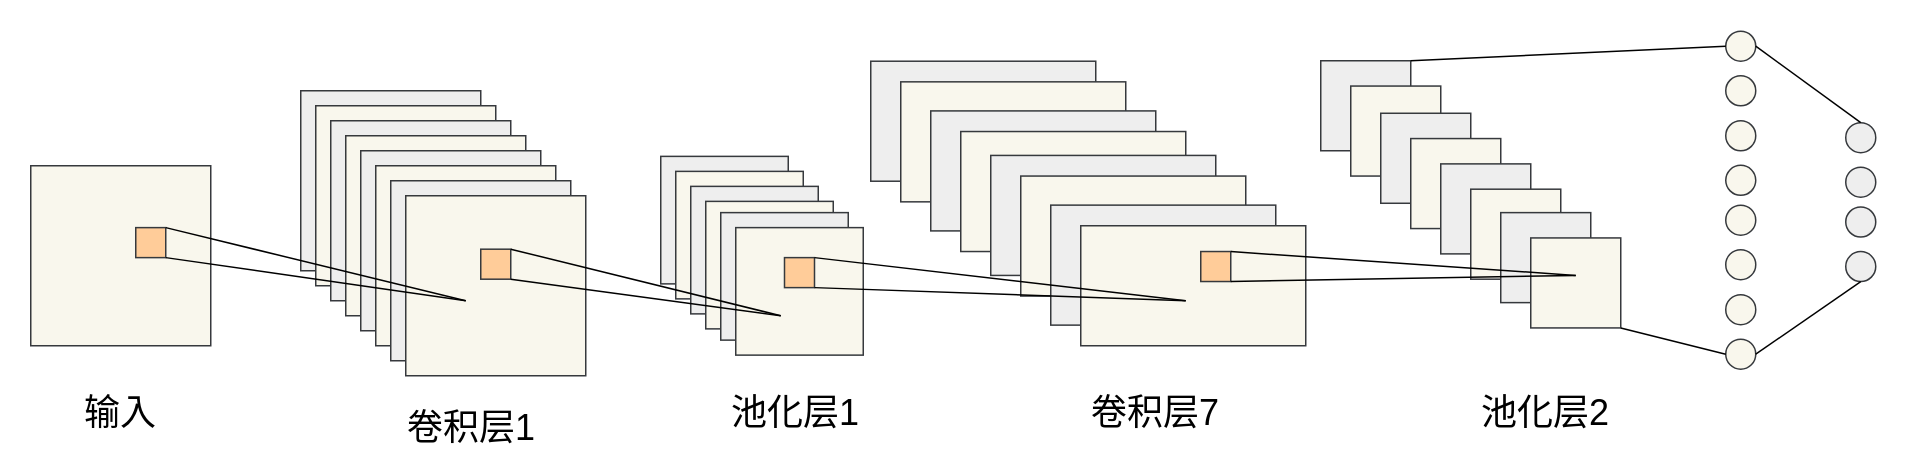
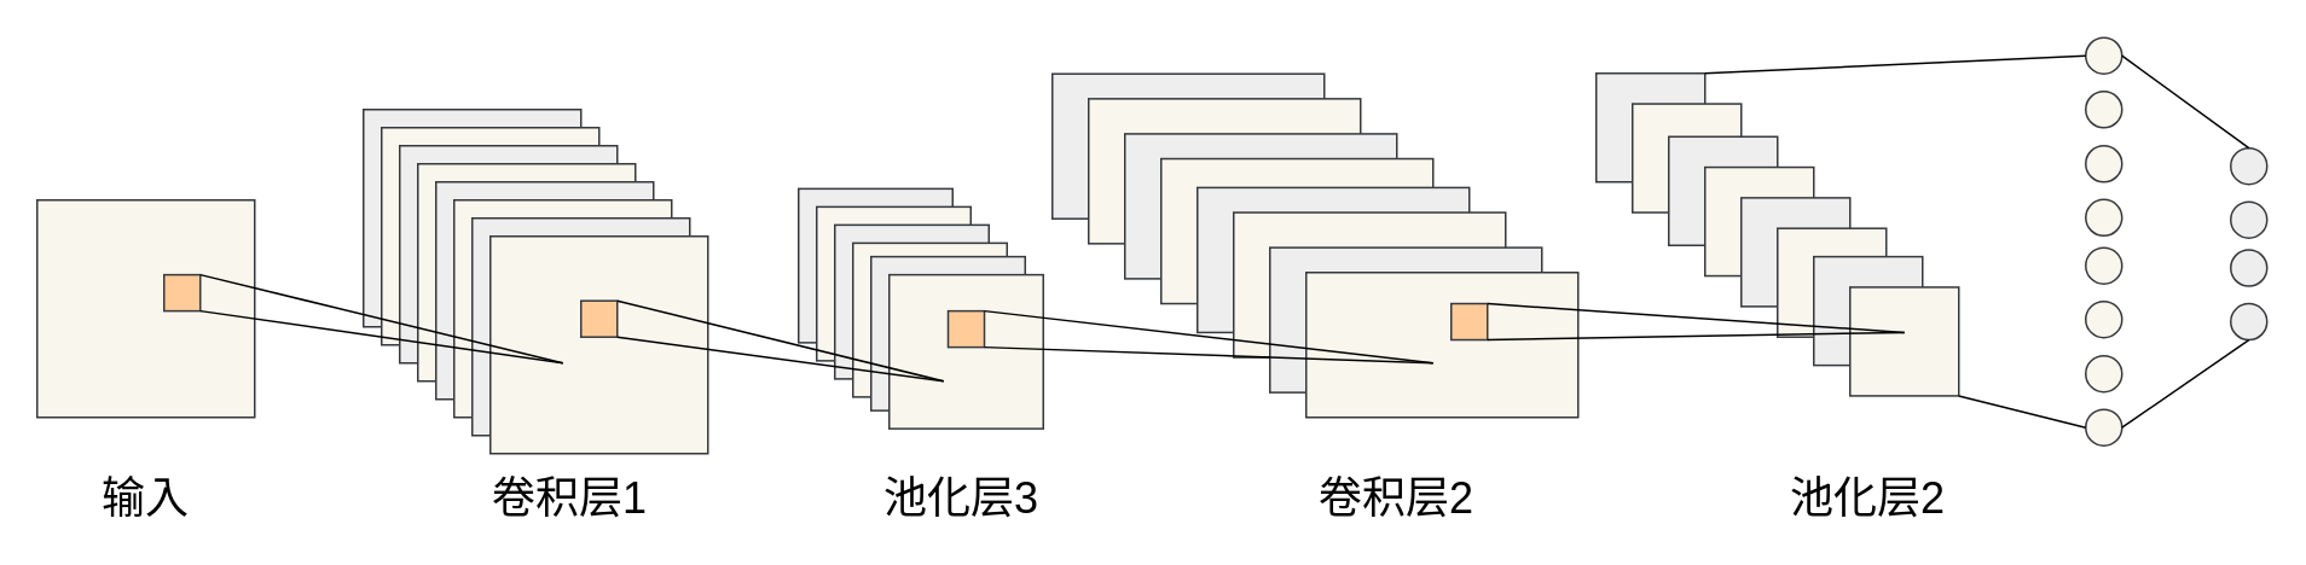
  <mxCell id="0" />
  <mxCell id="1" parent="0" />
  <mxCell id="2" value="" style="whiteSpace=wrap;html=1;aspect=fixed;fillColor=#f9f7ed;strokeColor=#36393d;" vertex="1" parent="1"><mxGeometry x="20" y="110" width="120" height="120" as="geometry" /></mxCell>
  <mxCell id="3" value="" style="whiteSpace=wrap;html=1;aspect=fixed;fillColor=#eeeeee;strokeColor=#36393d;" vertex="1" parent="1"><mxGeometry x="200" y="60" width="120" height="120" as="geometry" /></mxCell>
  <mxCell id="4" value="" style="whiteSpace=wrap;html=1;aspect=fixed;fillColor=#f9f7ed;strokeColor=#36393d;" vertex="1" parent="1"><mxGeometry x="210" y="70" width="120" height="120" as="geometry" /></mxCell>
  <mxCell id="5" value="" style="whiteSpace=wrap;html=1;aspect=fixed;fillColor=#eeeeee;strokeColor=#36393d;" vertex="1" parent="1"><mxGeometry x="220" y="80" width="120" height="120" as="geometry" /></mxCell>
  <mxCell id="6" value="" style="whiteSpace=wrap;html=1;aspect=fixed;fillColor=#f9f7ed;strokeColor=#36393d;" vertex="1" parent="1"><mxGeometry x="230" y="90" width="120" height="120" as="geometry" /></mxCell>
  <mxCell id="7" value="" style="whiteSpace=wrap;html=1;aspect=fixed;fillColor=#eeeeee;strokeColor=#36393d;" vertex="1" parent="1"><mxGeometry x="240" y="100" width="120" height="120" as="geometry" /></mxCell>
  <mxCell id="8" value="" style="whiteSpace=wrap;html=1;aspect=fixed;fillColor=#f9f7ed;strokeColor=#36393d;" vertex="1" parent="1"><mxGeometry x="250" y="110" width="120" height="120" as="geometry" /></mxCell>
  <mxCell id="9" value="" style="whiteSpace=wrap;html=1;aspect=fixed;fillColor=#eeeeee;strokeColor=#36393d;" vertex="1" parent="1"><mxGeometry x="260" y="120" width="120" height="120" as="geometry" /></mxCell>
  <mxCell id="10" value="" style="whiteSpace=wrap;html=1;aspect=fixed;fillColor=#f9f7ed;strokeColor=#36393d;" vertex="1" parent="1"><mxGeometry x="270" y="130" width="120" height="120" as="geometry" /></mxCell>
  <mxCell id="11" value="" style="whiteSpace=wrap;html=1;aspect=fixed;fillColor=#eeeeee;strokeColor=#36393d;" vertex="1" parent="1"><mxGeometry x="440" y="103.75" width="85" height="85" as="geometry" /></mxCell>
  <mxCell id="12" value="" style="whiteSpace=wrap;html=1;aspect=fixed;fillColor=#f9f7ed;strokeColor=#36393d;" vertex="1" parent="1"><mxGeometry x="450" y="113.75" width="85" height="85" as="geometry" /></mxCell>
  <mxCell id="13" value="" style="whiteSpace=wrap;html=1;aspect=fixed;fillColor=#eeeeee;strokeColor=#36393d;" vertex="1" parent="1"><mxGeometry x="460" y="123.75" width="85" height="85" as="geometry" /></mxCell>
  <mxCell id="14" value="" style="whiteSpace=wrap;html=1;aspect=fixed;fillColor=#f9f7ed;strokeColor=#36393d;" vertex="1" parent="1"><mxGeometry x="470" y="133.75" width="85" height="85" as="geometry" /></mxCell>
  <mxCell id="15" value="" style="whiteSpace=wrap;html=1;aspect=fixed;fillColor=#eeeeee;strokeColor=#36393d;" vertex="1" parent="1"><mxGeometry x="480" y="141.25" width="85" height="85" as="geometry" /></mxCell>
  <mxCell id="16" value="" style="whiteSpace=wrap;html=1;aspect=fixed;fillColor=#f9f7ed;strokeColor=#36393d;" vertex="1" parent="1"><mxGeometry x="490" y="151.25" width="85" height="85" as="geometry" /></mxCell>
  <mxCell id="17" value="" style="rounded=0;whiteSpace=wrap;html=1;fillColor=#ffcc99;strokeColor=#36393d;" vertex="1" parent="1"><mxGeometry x="90" y="151.25" width="20" height="20" as="geometry" /></mxCell>
  <mxCell id="18" value="" style="endArrow=none;html=1;rounded=0;exitX=1;exitY=0;exitDx=0;exitDy=0;movable=1;resizable=1;rotatable=1;deletable=1;editable=1;locked=0;connectable=1;strokeColor=default;entryX=0;entryY=0;entryDx=0;entryDy=0;" edge="1" parent="1" source="17"><mxGeometry width="50" height="50" relative="1" as="geometry"><mxPoint x="160" y="190" as="sourcePoint" /><mxPoint x="310" y="200" as="targetPoint" /></mxGeometry></mxCell>
  <mxCell id="19" value="" style="endArrow=none;html=1;rounded=0;exitX=1;exitY=1;exitDx=0;exitDy=0;entryX=0;entryY=0;entryDx=0;entryDy=0;" edge="1" parent="1" source="17"><mxGeometry width="50" height="50" relative="1" as="geometry"><mxPoint x="210" y="260" as="sourcePoint" /><mxPoint x="310" y="200" as="targetPoint" /></mxGeometry></mxCell>
  <mxCell id="20" value="" style="rounded=0;whiteSpace=wrap;html=1;fillColor=#ffcc99;strokeColor=#36393d;" vertex="1" parent="1"><mxGeometry x="320" y="165.63" width="20" height="20" as="geometry" /></mxCell>
  <mxCell id="21" value="" style="endArrow=none;html=1;rounded=0;exitX=1;exitY=0;exitDx=0;exitDy=0;movable=1;resizable=1;rotatable=1;deletable=1;editable=1;locked=0;connectable=1;strokeColor=default;" edge="1" parent="1" source="20"><mxGeometry width="50" height="50" relative="1" as="geometry"><mxPoint x="390" y="204.38" as="sourcePoint" /><mxPoint x="520" y="210" as="targetPoint" /></mxGeometry></mxCell>
  <mxCell id="22" value="" style="endArrow=none;html=1;rounded=0;exitX=1;exitY=1;exitDx=0;exitDy=0;" edge="1" parent="1" source="20"><mxGeometry width="50" height="50" relative="1" as="geometry"><mxPoint x="440" y="274.38" as="sourcePoint" /><mxPoint x="520" y="210" as="targetPoint" /></mxGeometry></mxCell>
  <mxCell id="23" value="" style="rounded=0;whiteSpace=wrap;html=1;fillColor=#eeeeee;strokeColor=#36393d;" vertex="1" parent="1"><mxGeometry x="580" y="40.31" width="150" height="80" as="geometry" /></mxCell>
  <mxCell id="24" value="" style="rounded=0;whiteSpace=wrap;html=1;fillColor=#f9f7ed;strokeColor=#36393d;" vertex="1" parent="1"><mxGeometry x="600" y="54.06" width="150" height="80" as="geometry" /></mxCell>
  <mxCell id="25" value="" style="rounded=0;whiteSpace=wrap;html=1;fillColor=#eeeeee;strokeColor=#36393d;" vertex="1" parent="1"><mxGeometry x="620" y="73.44" width="150" height="80" as="geometry" /></mxCell>
  <mxCell id="26" value="" style="rounded=0;whiteSpace=wrap;html=1;fillColor=#f9f7ed;strokeColor=#36393d;" vertex="1" parent="1"><mxGeometry x="640" y="87.19" width="150" height="80" as="geometry" /></mxCell>
  <mxCell id="27" value="" style="rounded=0;whiteSpace=wrap;html=1;fillColor=#eeeeee;strokeColor=#36393d;" vertex="1" parent="1"><mxGeometry x="660" y="103.12" width="150" height="80" as="geometry" /></mxCell>
  <mxCell id="28" value="" style="rounded=0;whiteSpace=wrap;html=1;fillColor=#f9f7ed;strokeColor=#36393d;" vertex="1" parent="1"><mxGeometry x="680" y="116.87" width="150" height="80" as="geometry" /></mxCell>
  <mxCell id="29" value="" style="rounded=0;whiteSpace=wrap;html=1;fillColor=#eeeeee;strokeColor=#36393d;" vertex="1" parent="1"><mxGeometry x="700" y="136.25" width="150" height="80" as="geometry" /></mxCell>
  <mxCell id="30" value="" style="rounded=0;whiteSpace=wrap;html=1;fillColor=#f9f7ed;strokeColor=#36393d;" vertex="1" parent="1"><mxGeometry x="720" y="150" width="150" height="80" as="geometry" /></mxCell>
  <mxCell id="31" value="" style="rounded=0;whiteSpace=wrap;html=1;fillColor=#ffcc99;strokeColor=#36393d;" vertex="1" parent="1"><mxGeometry x="522.5" y="171.25" width="20" height="20" as="geometry" /></mxCell>
  <mxCell id="32" value="" style="endArrow=none;html=1;rounded=0;entryX=0;entryY=0;entryDx=0;entryDy=0;exitX=1;exitY=0;exitDx=0;exitDy=0;" edge="1" parent="1" source="31"><mxGeometry width="50" height="50" relative="1" as="geometry"><mxPoint x="590" y="260" as="sourcePoint" /><mxPoint x="790" y="200" as="targetPoint" /></mxGeometry></mxCell>
  <mxCell id="33" value="" style="endArrow=none;html=1;rounded=0;entryX=0;entryY=0;entryDx=0;entryDy=0;exitX=1;exitY=1;exitDx=0;exitDy=0;" edge="1" parent="1" source="31"><mxGeometry width="50" height="50" relative="1" as="geometry"><mxPoint x="650" y="280" as="sourcePoint" /><mxPoint x="790" y="200" as="targetPoint" /></mxGeometry></mxCell>
  <mxCell id="34" value="" style="rounded=0;whiteSpace=wrap;html=1;fillColor=#eeeeee;strokeColor=#36393d;" vertex="1" parent="1"><mxGeometry x="880" y="40" width="60" height="60" as="geometry" /></mxCell>
  <mxCell id="35" value="" style="rounded=0;whiteSpace=wrap;html=1;fillColor=#f9f7ed;strokeColor=#36393d;" vertex="1" parent="1"><mxGeometry x="900" y="56.87" width="60" height="60" as="geometry" /></mxCell>
  <mxCell id="36" value="" style="rounded=0;whiteSpace=wrap;html=1;fillColor=#eeeeee;strokeColor=#36393d;" vertex="1" parent="1"><mxGeometry x="920" y="75.01" width="60" height="60" as="geometry" /></mxCell>
  <mxCell id="37" value="" style="rounded=0;whiteSpace=wrap;html=1;fillColor=#f9f7ed;strokeColor=#36393d;" vertex="1" parent="1"><mxGeometry x="940" y="91.88" width="60" height="60" as="geometry" /></mxCell>
  <mxCell id="38" value="" style="rounded=0;whiteSpace=wrap;html=1;fillColor=#eeeeee;strokeColor=#36393d;" vertex="1" parent="1"><mxGeometry x="960" y="108.76" width="60" height="60" as="geometry" /></mxCell>
  <mxCell id="39" value="" style="rounded=0;whiteSpace=wrap;html=1;fillColor=#f9f7ed;strokeColor=#36393d;" vertex="1" parent="1"><mxGeometry x="980" y="125.63" width="60" height="60" as="geometry" /></mxCell>
  <mxCell id="40" value="" style="rounded=0;whiteSpace=wrap;html=1;fillColor=#eeeeee;strokeColor=#36393d;" vertex="1" parent="1"><mxGeometry x="1000" y="141.25" width="60" height="60" as="geometry" /></mxCell>
  <mxCell id="41" value="" style="rounded=0;whiteSpace=wrap;html=1;fillColor=#f9f7ed;strokeColor=#36393d;" vertex="1" parent="1"><mxGeometry x="1020" y="158.12" width="60" height="60" as="geometry" /></mxCell>
  <mxCell id="42" value="" style="rounded=0;whiteSpace=wrap;html=1;fillColor=#ffcc99;strokeColor=#36393d;" vertex="1" parent="1"><mxGeometry x="800" y="167.19" width="20" height="20" as="geometry" /></mxCell>
  <mxCell id="43" value="" style="endArrow=none;html=1;rounded=0;entryX=0;entryY=0;entryDx=0;entryDy=0;exitX=1;exitY=0;exitDx=0;exitDy=0;" edge="1" parent="1" source="42"><mxGeometry width="50" height="50" relative="1" as="geometry"><mxPoint x="890" y="270" as="sourcePoint" /><mxPoint x="1050" y="183.12" as="targetPoint" /></mxGeometry></mxCell>
  <mxCell id="44" value="" style="endArrow=none;html=1;rounded=0;entryX=0;entryY=0;entryDx=0;entryDy=0;exitX=1;exitY=1;exitDx=0;exitDy=0;" edge="1" parent="1" source="42"><mxGeometry width="50" height="50" relative="1" as="geometry"><mxPoint x="870" y="240" as="sourcePoint" /><mxPoint x="1050" y="183.12" as="targetPoint" /></mxGeometry></mxCell>
  <mxCell id="45" value="" style="ellipse;whiteSpace=wrap;html=1;aspect=fixed;fillColor=#f9f7ed;strokeColor=#36393d;" vertex="1" parent="1"><mxGeometry x="1150" y="20.31" width="20" height="20" as="geometry" /></mxCell>
  <mxCell id="46" value="" style="ellipse;whiteSpace=wrap;html=1;aspect=fixed;fillColor=#f9f7ed;strokeColor=#36393d;" vertex="1" parent="1"><mxGeometry x="1150" y="50" width="20" height="20" as="geometry" /></mxCell>
  <mxCell id="47" value="" style="ellipse;whiteSpace=wrap;html=1;aspect=fixed;fillColor=#f9f7ed;strokeColor=#36393d;" vertex="1" parent="1"><mxGeometry x="1150" y="80" width="20" height="20" as="geometry" /></mxCell>
  <mxCell id="48" value="" style="ellipse;whiteSpace=wrap;html=1;aspect=fixed;fillColor=#f9f7ed;strokeColor=#36393d;" vertex="1" parent="1"><mxGeometry x="1150" y="109.69" width="20" height="20" as="geometry" /></mxCell>
  <mxCell id="49" value="" style="ellipse;whiteSpace=wrap;html=1;aspect=fixed;fillColor=#f9f7ed;strokeColor=#36393d;" vertex="1" parent="1"><mxGeometry x="1150" y="136.25" width="20" height="20" as="geometry" /></mxCell>
  <mxCell id="50" value="" style="ellipse;whiteSpace=wrap;html=1;aspect=fixed;fillColor=#f9f7ed;strokeColor=#36393d;" vertex="1" parent="1"><mxGeometry x="1150" y="165.94" width="20" height="20" as="geometry" /></mxCell>
  <mxCell id="51" value="" style="ellipse;whiteSpace=wrap;html=1;aspect=fixed;fillColor=#f9f7ed;strokeColor=#36393d;" vertex="1" parent="1"><mxGeometry x="1150" y="195.94" width="20" height="20" as="geometry" /></mxCell>
  <mxCell id="52" value="" style="ellipse;whiteSpace=wrap;html=1;aspect=fixed;fillColor=#f9f7ed;strokeColor=#36393d;" vertex="1" parent="1"><mxGeometry x="1150" y="225.63" width="20" height="20" as="geometry" /></mxCell>
  <mxCell id="53" value="" style="ellipse;whiteSpace=wrap;html=1;aspect=fixed;fillColor=#eeeeee;strokeColor=#36393d;" vertex="1" parent="1"><mxGeometry x="1230" y="81.25" width="20" height="20" as="geometry" /></mxCell>
  <mxCell id="54" value="" style="ellipse;whiteSpace=wrap;html=1;aspect=fixed;fillColor=#eeeeee;strokeColor=#36393d;" vertex="1" parent="1"><mxGeometry x="1230" y="110.94" width="20" height="20" as="geometry" /></mxCell>
  <mxCell id="55" value="" style="ellipse;whiteSpace=wrap;html=1;aspect=fixed;fillColor=#eeeeee;strokeColor=#36393d;" vertex="1" parent="1"><mxGeometry x="1230" y="137.5" width="20" height="20" as="geometry" /></mxCell>
  <mxCell id="56" value="" style="ellipse;whiteSpace=wrap;html=1;aspect=fixed;fillColor=#eeeeee;strokeColor=#36393d;" vertex="1" parent="1"><mxGeometry x="1230" y="167.19" width="20" height="20" as="geometry" /></mxCell>
  <mxCell id="57" value="" style="endArrow=none;html=1;rounded=0;entryX=0;entryY=0.5;entryDx=0;entryDy=0;exitX=1;exitY=0;exitDx=0;exitDy=0;" edge="1" parent="1" source="34" target="45"><mxGeometry width="50" height="50" relative="1" as="geometry"><mxPoint x="980" y="70" as="sourcePoint" /><mxPoint x="1030" y="20" as="targetPoint" /></mxGeometry></mxCell>
  <mxCell id="58" value="" style="endArrow=none;html=1;rounded=0;entryX=0;entryY=0.5;entryDx=0;entryDy=0;exitX=1;exitY=1;exitDx=0;exitDy=0;" edge="1" parent="1" source="41" target="52"><mxGeometry width="50" height="50" relative="1" as="geometry"><mxPoint x="1030" y="340" as="sourcePoint" /><mxPoint x="1080" y="290" as="targetPoint" /></mxGeometry></mxCell>
  <mxCell id="59" value="" style="endArrow=none;html=1;rounded=0;exitX=1;exitY=0.5;exitDx=0;exitDy=0;entryX=0.5;entryY=0;entryDx=0;entryDy=0;" edge="1" parent="1" source="45" target="53"><mxGeometry width="50" height="50" relative="1" as="geometry"><mxPoint x="1200" y="70" as="sourcePoint" /><mxPoint x="1250" y="20" as="targetPoint" /></mxGeometry></mxCell>
  <mxCell id="60" value="" style="endArrow=none;html=1;rounded=0;entryX=0.5;entryY=1;entryDx=0;entryDy=0;exitX=1;exitY=0.5;exitDx=0;exitDy=0;" edge="1" parent="1" source="52" target="56"><mxGeometry width="50" height="50" relative="1" as="geometry"><mxPoint x="1250" y="330" as="sourcePoint" /><mxPoint x="1300" y="280" as="targetPoint" /></mxGeometry></mxCell>
  <mxCell id="61" value="&lt;font style=&quot;font-size: 24px;&quot;&gt;输入&lt;/font&gt;" style="text;html=1;align=center;verticalAlign=middle;whiteSpace=wrap;rounded=0;" vertex="1" parent="1"><mxGeometry x="50" y="260" width="60" height="30" as="geometry" /></mxCell>
- <mxCell id="62" value="&lt;span style=&quot;font-size: 24px;&quot;&gt;卷积层1&lt;/span&gt;" style="text;html=1;align=center;verticalAlign=middle;whiteSpace=wrap;rounded=0;" vertex="1" parent="1"><mxGeometry x="244" y="270" width="140" height="30" as="geometry" /></mxCell>
- <mxCell id="63" value="&lt;span style=&quot;font-size: 24px;&quot;&gt;池化层1&lt;/span&gt;" style="text;html=1;align=center;verticalAlign=middle;whiteSpace=wrap;rounded=0;" vertex="1" parent="1"><mxGeometry x="460" y="260" width="140" height="30" as="geometry" /></mxCell>
- <mxCell id="64" value="&lt;span style=&quot;font-size: 24px;&quot;&gt;卷积层7&lt;/span&gt;" style="text;html=1;align=center;verticalAlign=middle;whiteSpace=wrap;rounded=0;" vertex="1" parent="1"><mxGeometry x="700" y="260" width="140" height="30" as="geometry" /></mxCell>
+ <mxCell id="62" value="&lt;span style=&quot;font-size: 24px;&quot;&gt;卷积层1&lt;/span&gt;" style="text;html=1;align=center;verticalAlign=middle;whiteSpace=wrap;rounded=0;" vertex="1" parent="1"><mxGeometry x="244" y="260" width="140" height="30" as="geometry" /></mxCell>
+ <mxCell id="63" value="&lt;span style=&quot;font-size: 24px;&quot;&gt;池化层3&lt;/span&gt;" style="text;html=1;align=center;verticalAlign=middle;whiteSpace=wrap;rounded=0;" vertex="1" parent="1"><mxGeometry x="460" y="260" width="140" height="30" as="geometry" /></mxCell>
+ <mxCell id="64" value="&lt;span style=&quot;font-size: 24px;&quot;&gt;卷积层2&lt;/span&gt;" style="text;html=1;align=center;verticalAlign=middle;whiteSpace=wrap;rounded=0;" vertex="1" parent="1"><mxGeometry x="700" y="260" width="140" height="30" as="geometry" /></mxCell>
  <mxCell id="65" value="&lt;span style=&quot;font-size: 24px;&quot;&gt;池化层2&lt;/span&gt;" style="text;html=1;align=center;verticalAlign=middle;whiteSpace=wrap;rounded=0;" vertex="1" parent="1"><mxGeometry x="970" y="260" width="120" height="30" as="geometry" /></mxCell>
